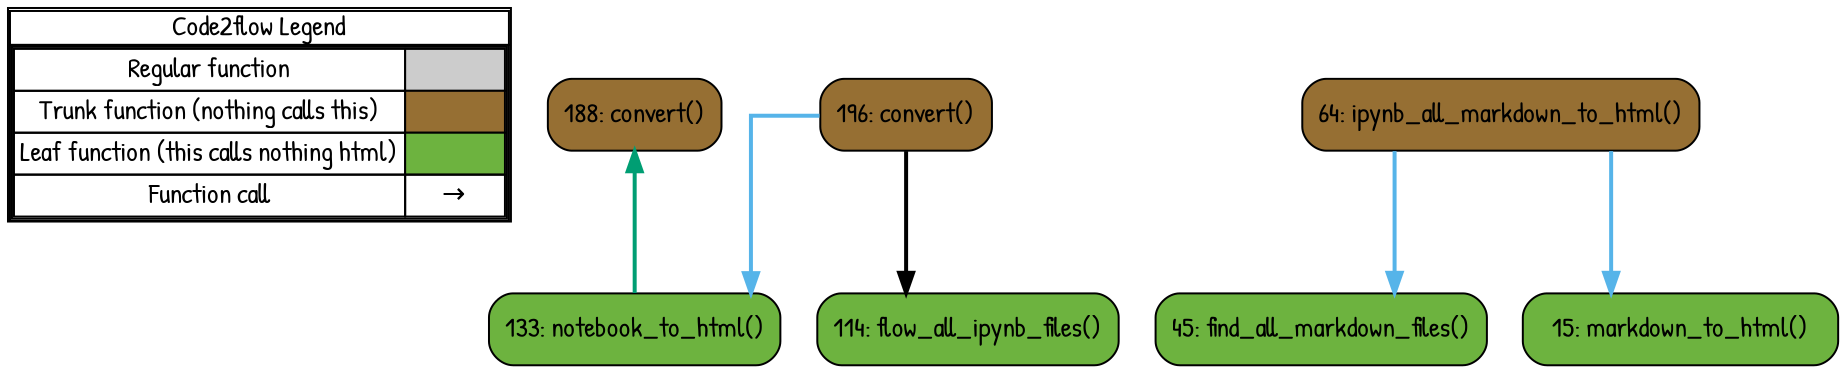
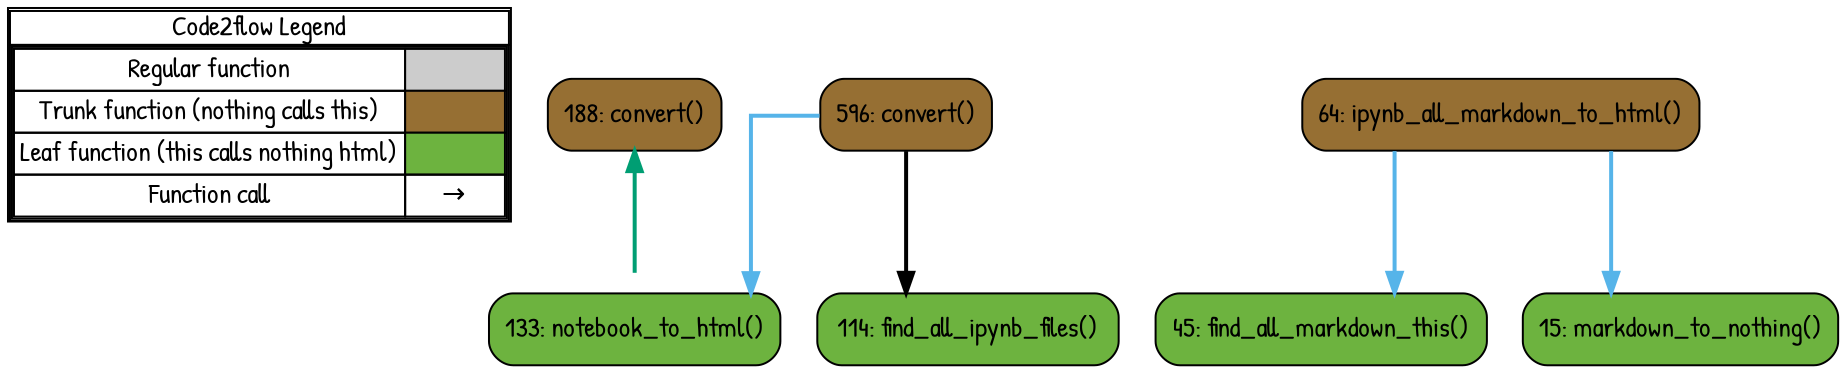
  digraph {
    concentrate=true
    fontname="Patrick Hand"
    rankdir=TB
    splines=ortho
    node [fontname="Patrick Hand" shape=rect fillcolor="#6db33f" style="rounded,filled"]
    edge [color="#56B4E9" fontname="Patrick Hand" penwidth=2]
    n1 [label=<         <table cellspacing="0" cellpadding="0" border="1"><tr><td>Code2flow Legend</td></tr><tr><td>         <table cellspacing="0">         <tr><td>Regular function</td><td width="50px" bgcolor='#cccccc'></td></tr>         <tr><td>Trunk function (nothing calls this)</td><td bgcolor='#966F33'></td></tr>         <tr><td>Leaf function (this calls nothing html)</td><td bgcolor='#6db33f'></td></tr>         <tr><td>Function call</td><td><font color='black'>&#8594;</font></td></tr>         </table></td></tr></table>         > margin=0 shape=none fillcolor="" style=""]
    n2 [fillcolor="#966F33" label="188: convert()"]
-   n3 [fillcolor="#966F33" label="196: convert()"]
+   n3 [fillcolor="#966F33" label="596: convert()"]
    n4 [fillcolor="#966F33" label="64: ipynb_all_markdown_to_html()"]
-   n5 [label="114: flow_all_ipynb_files()"]
-   n6 [label="45: find_all_markdown_files()"]
-   n7 [label="15: markdown_to_html()"]
+   n5 [label="114: find_all_ipynb_files()"]
+   n6 [label="45: find_all_markdown_this()"]
+   n7 [label="15: markdown_to_nothing()"]
    n8 [label="133: notebook_to_html()"]
    subgraph sub_1 {
      label=legend
      rank=min
      n1
    }
    subgraph sub_2 {
      label="File: utils"
      style=dotted
      n4
      n5
      n6
      n7
      n8
      subgraph sub_3 {
        label="Class: FileNotebookConverter"
        style=dotted
        n2
      }
      subgraph sub_4 {
        label="Class: FolderNotebookConverter"
        style=dotted
        n3
      }
    }
-   n8 -> n2 [color="#009E73"]
+   n2 -> n8 [color="#009E73"]
    n3 -> n5 [color="#000000"]
    n3 -> n8
    n4 -> n6
    n4 -> n7
  }
